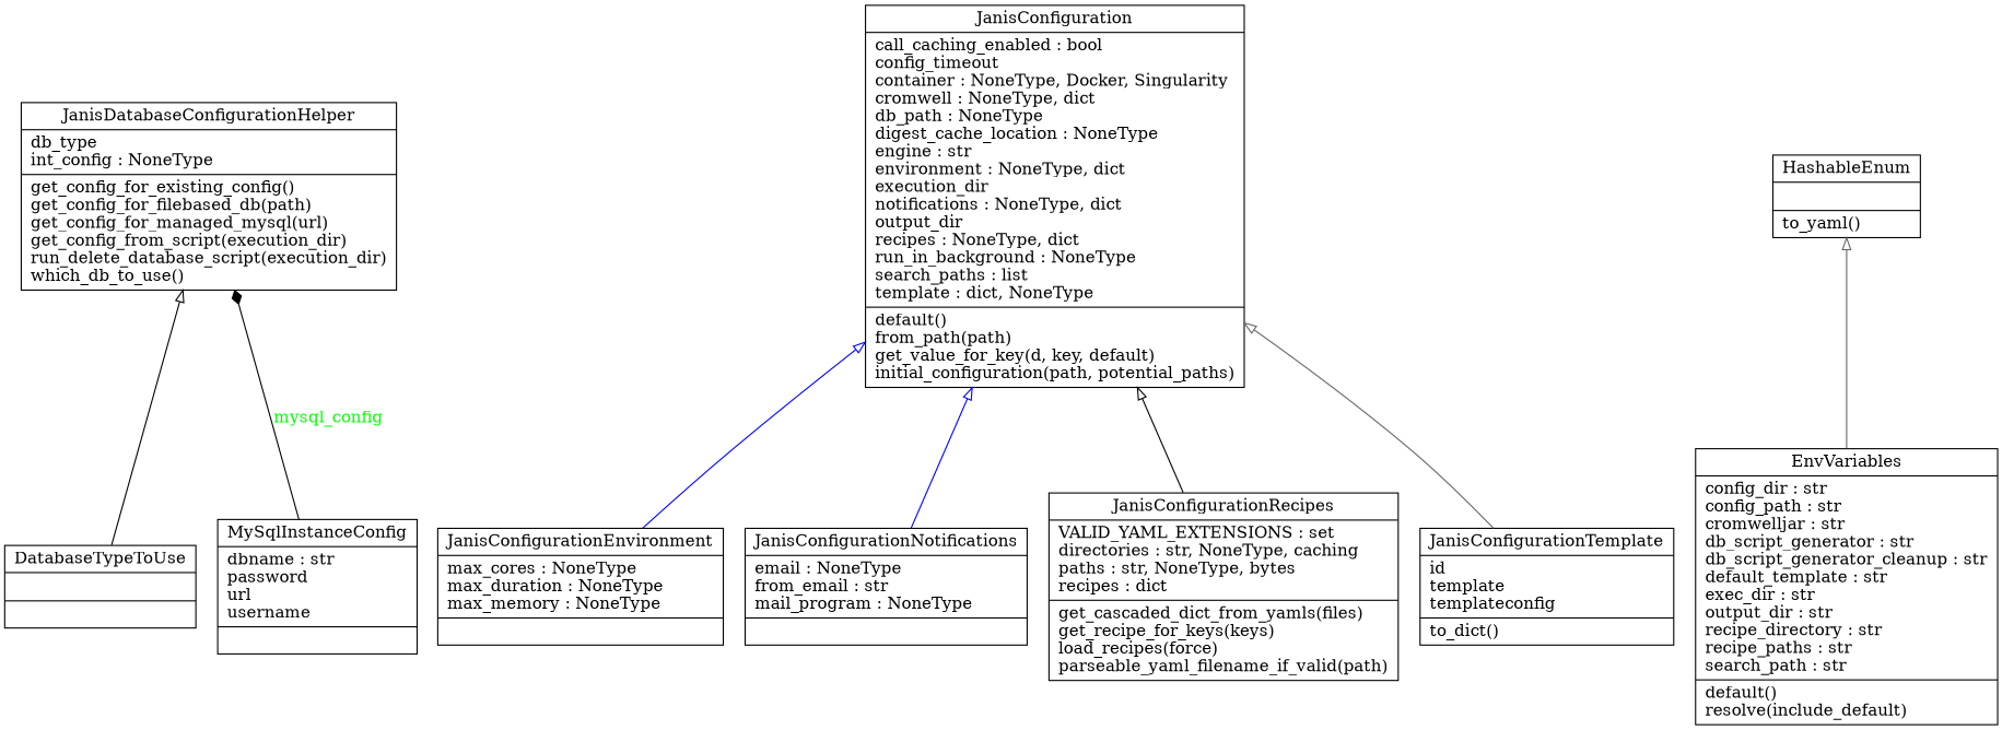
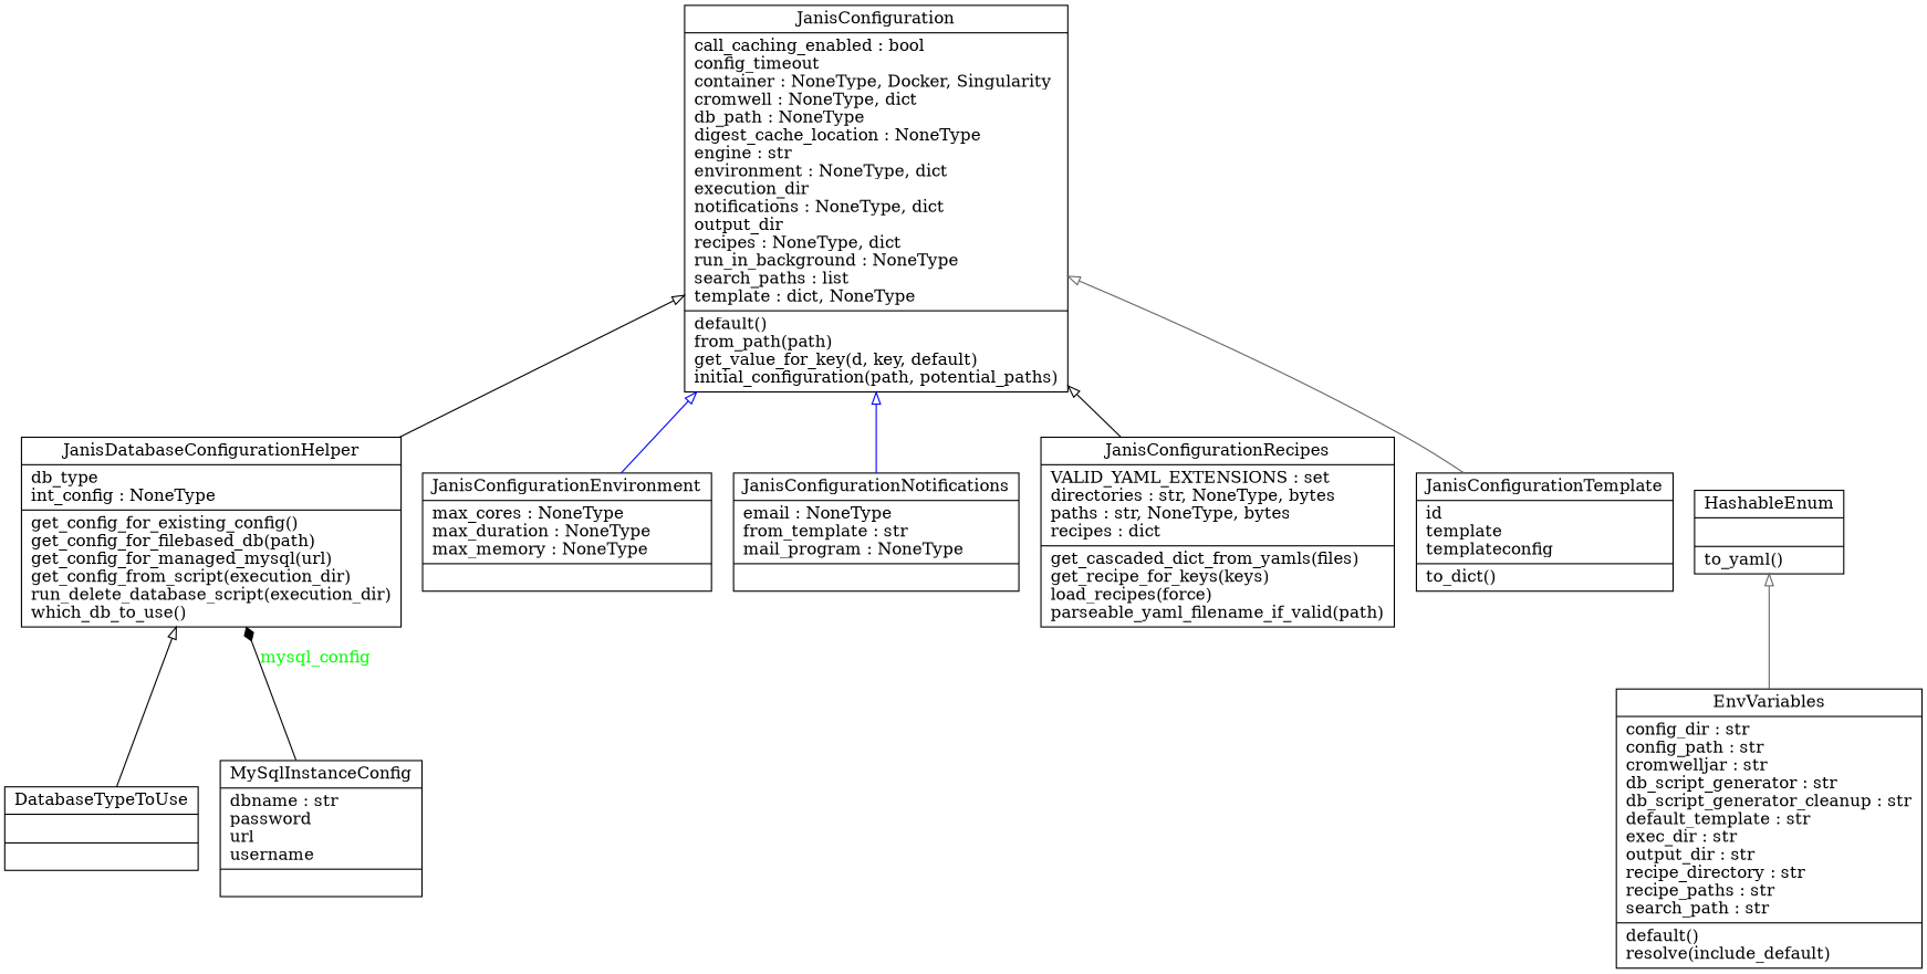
  digraph {
    rankdir=BT
    node [shape=record]
    edge [arrowhead=empty arrowtail=none color=black]
    n1 [label="{DatabaseTypeToUse|\l|}"]
    n2 [label="{JanisDatabaseConfigurationHelper|db_type\lint_config : NoneType\l|get_config_for_existing_config()\lget_config_for_filebased_db(path)\lget_config_for_managed_mysql(url)\lget_config_from_script(execution_dir)\lrun_delete_database_script(execution_dir)\lwhich_db_to_use()\l}"]
    n3 [label="{JanisConfiguration|call_caching_enabled : bool\lconfig_timeout\lcontainer : NoneType, Docker, Singularity\lcromwell : NoneType, dict\ldb_path : NoneType\ldigest_cache_location : NoneType\lengine : str\lenvironment : NoneType, dict\lexecution_dir\lnotifications : NoneType, dict\loutput_dir\lrecipes : NoneType, dict\lrun_in_background : NoneType\lsearch_paths : list\ltemplate : dict, NoneType\l|default()\lfrom_path(path)\lget_value_for_key(d, key, default)\linitial_configuration(path, potential_paths)\l}"]
    n4 [label="{EnvVariables|config_dir : str\lconfig_path : str\lcromwelljar : str\ldb_script_generator : str\ldb_script_generator_cleanup : str\ldefault_template : str\lexec_dir : str\loutput_dir : str\lrecipe_directory : str\lrecipe_paths : str\lsearch_path : str\l|default()\lresolve(include_default)\l}"]
    n5 [label="{HashableEnum|\l|to_yaml()\l}"]
    n6 [label="{JanisConfigurationEnvironment|max_cores : NoneType\lmax_duration : NoneType\lmax_memory : NoneType\l|}"]
-   n7 [label="{JanisConfigurationNotifications|email : NoneType\lfrom_email : str\lmail_program : NoneType\l|}"]
-   n8 [label="{JanisConfigurationRecipes|VALID_YAML_EXTENSIONS : set\ldirectories : str, NoneType, caching\lpaths : str, NoneType, bytes\lrecipes : dict\l|get_cascaded_dict_from_yamls(files)\lget_recipe_for_keys(keys)\lload_recipes(force)\lparseable_yaml_filename_if_valid(path)\l}"]
+   n7 [label="{JanisConfigurationNotifications|email : NoneType\lfrom_template : str\lmail_program : NoneType\l|}"]
+   n8 [label="{JanisConfigurationRecipes|VALID_YAML_EXTENSIONS : set\ldirectories : str, NoneType, bytes\lpaths : str, NoneType, bytes\lrecipes : dict\l|get_cascaded_dict_from_yamls(files)\lget_recipe_for_keys(keys)\lload_recipes(force)\lparseable_yaml_filename_if_valid(path)\l}"]
    n9 [label="{JanisConfigurationTemplate|id\ltemplate\ltemplateconfig\l|to_dict()\l}"]
    n10 [label="{MySqlInstanceConfig|dbname : str\lpassword\lurl\lusername\l|}"]
    n1 -> n2
+   n2 -> n3
    n4 -> n5 [color=gray40]
    n6 -> n3 [color=blue]
    n7 -> n3 [color=blue]
    n8 -> n3
    n9 -> n3 [color=gray40]
    n10 -> n2 [arrowhead=diamond fontcolor=green label=mysql_config style=solid]
  }
